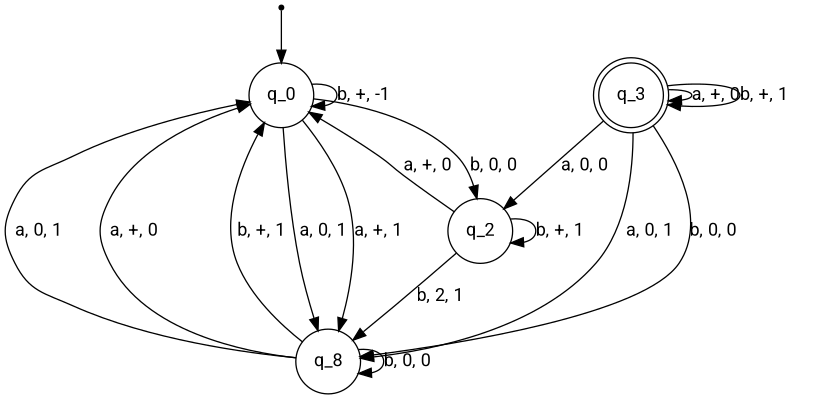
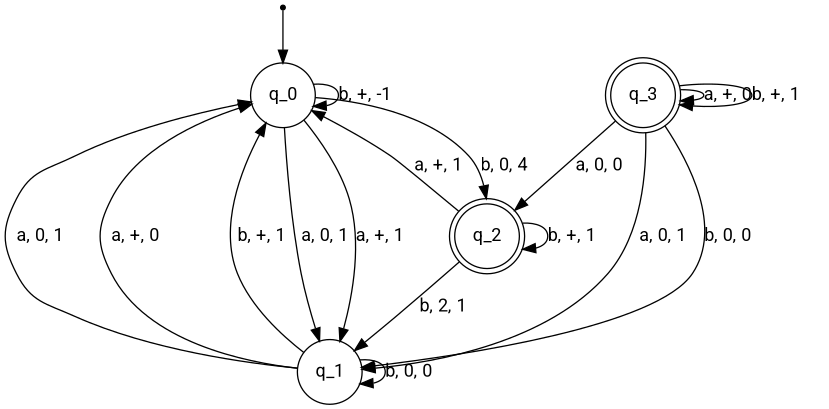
  digraph {
    fontname=Roboto
    node [fontname=Roboto shape=circle]
    edge [fontname=Roboto]
    0 [shape=point]
    q_0
-   q_1 [label=q_8]
-   q_2
+   q_1
+   q_2 [shape=doublecircle]
    q_3 [shape=doublecircle]
    0 -> q_0
    q_0 -> q_0 [label="b, +, -1"]
    q_0 -> q_1 [label="a, 0, 1"]
    q_0 -> q_1 [label="a, +, 1"]
-   q_0 -> q_2 [label="b, 0, 0"]
+   q_0 -> q_2 [label="b, 0, 4"]
    q_1 -> q_0 [label="a, 0, 1"]
    q_1 -> q_0 [label="a, +, 0"]
    q_1 -> q_0 [label="b, +, 1"]
    q_1 -> q_1 [label="b, 0, 0"]
-   q_2 -> q_0 [label="a, +, 0"]
+   q_2 -> q_0 [label="a, +, 1"]
    q_2 -> q_1 [label="b, 2, 1"]
    q_2 -> q_2 [label="b, +, 1"]
    q_3 -> q_1 [label="a, 0, 1"]
    q_3 -> q_1 [label="b, 0, 0"]
    q_3 -> q_2 [label="a, 0, 0"]
    q_3 -> q_3 [label="a, +, 0"]
    q_3 -> q_3 [label="b, +, 1"]
  }
